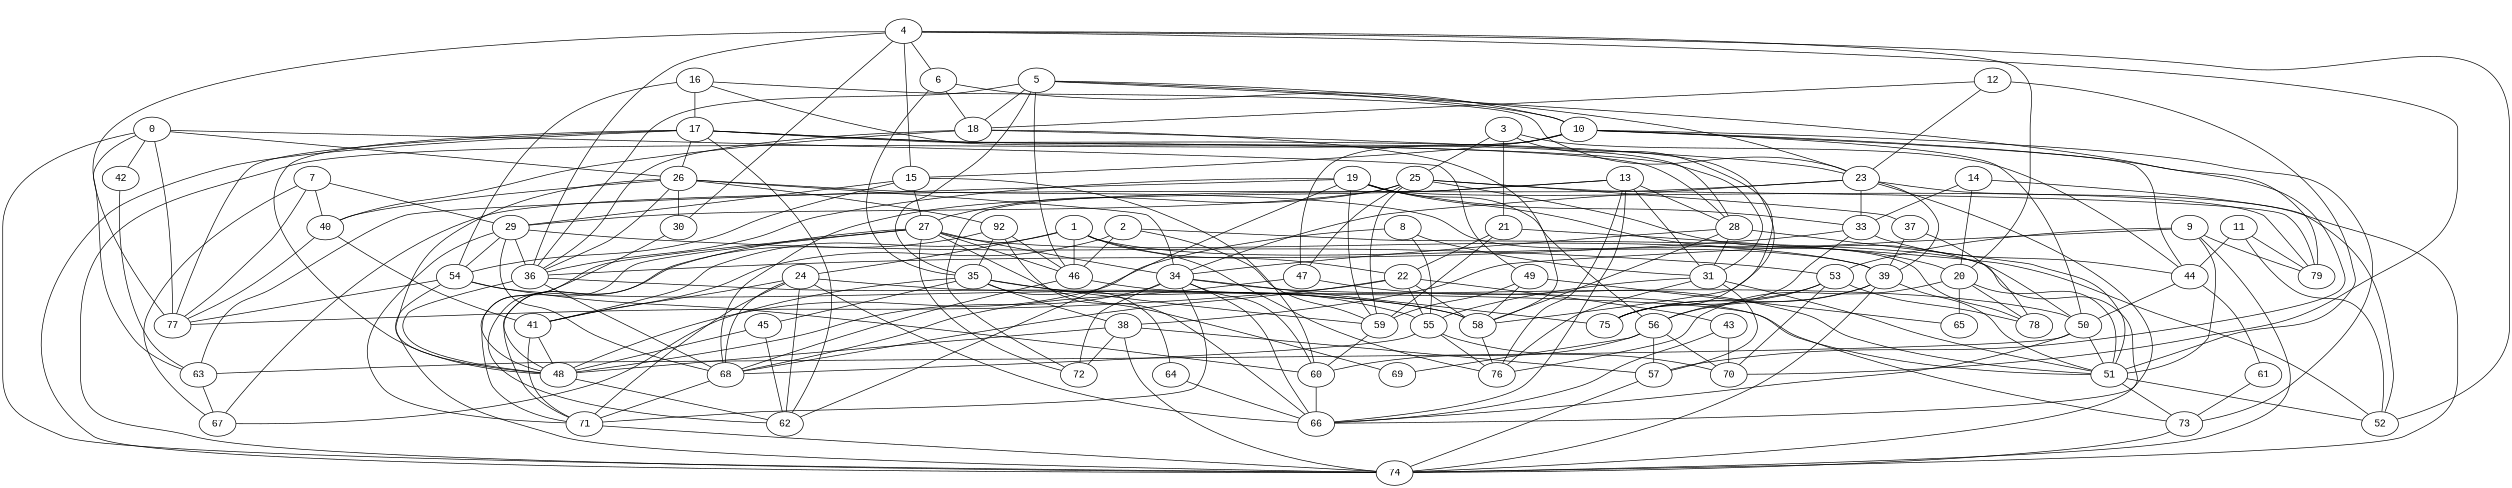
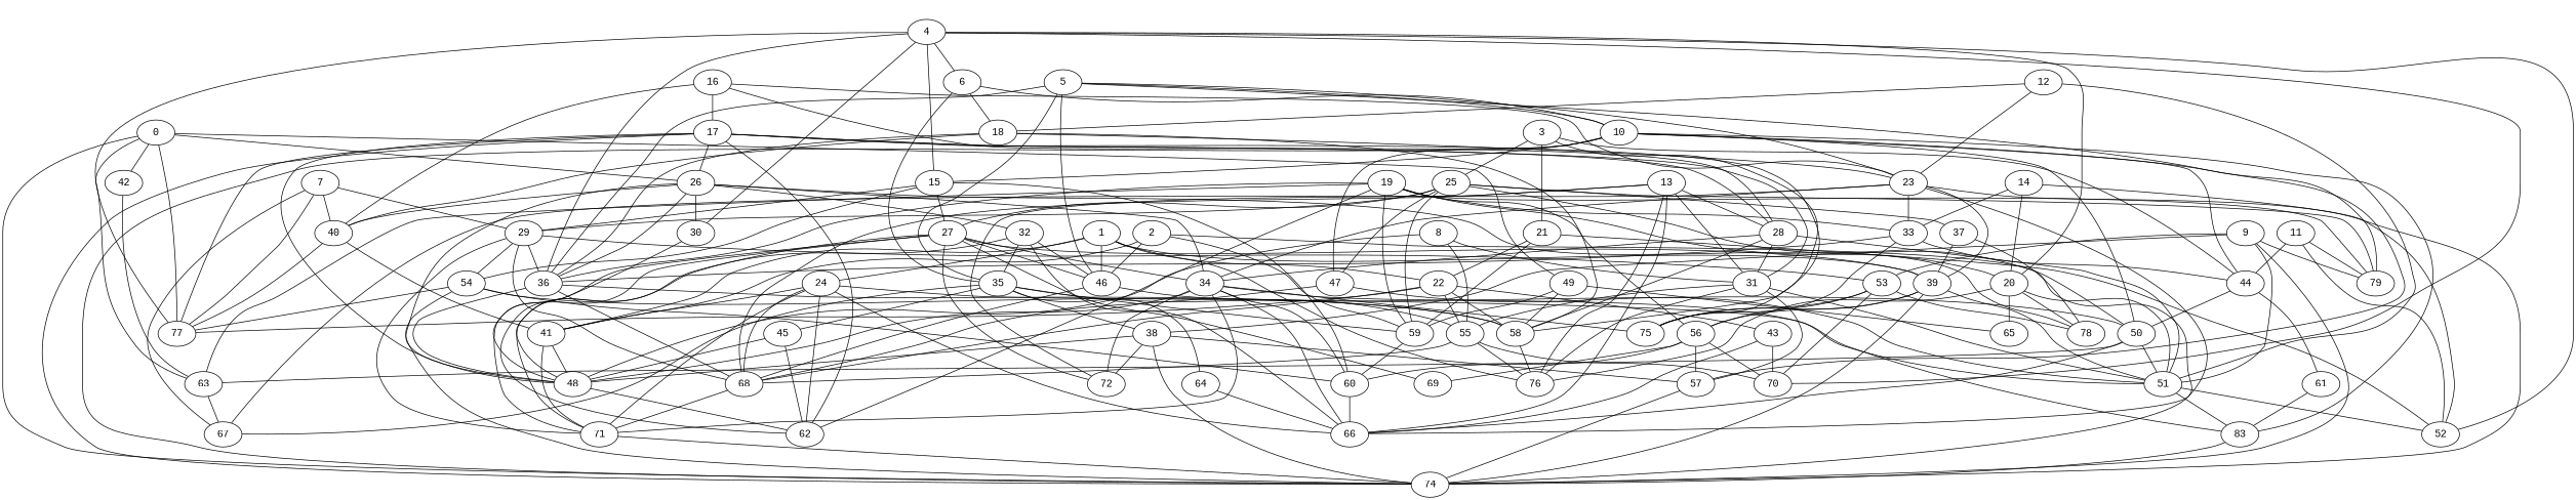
  strict graph {
    fontname="Liberation Mono"
    node [fontname="Liberation Mono" w=-16]
    edge [fontname="Liberation Mono" w=-10]
    0 [w=-13]
    26 [w=3]
    42 [w=3]
    49 [w=7]
    63 [w=-5]
    74 [w=-3]
    77 [w=-2]
    30 [w=-11]
    36 [w=-5]
    40 [w=5]
    48 [w=14]
    78 [w=12]
    34 [w=-15]
-   32 [w=16 label=92]
+   32 [w=16]
    59
    58 [w=-5]
    65 [w=-15]
    67 [w=11]
    68 [w=4]
    41 [w=-2]
    62 [w=11]
    66 [w=-13]
    71 [w=-4]
    75
    60 [w=16]
-   73 [w=-11]
+   73 [w=-11 label=83]
    72 [w=-12]
    46 [w=5]
    35 [w=9]
    76 [w=-15]
    22 [w=-6]
    1
    24 [w=-6]
    39 [w=16]
    55 [w=8]
    43 [w=12]
    51 [w=11]
    56 [w=-12]
    50 [w=2]
    70 [w=-10]
    52 [w=4]
    57 [w=9]
    69 [w=16]
    2 [w=6]
    3 [w=-8]
    21 [w=3]
    25
    44 [w=15]
    79 [w=-6]
    29 [w=4]
    47 [w=-15]
    27 [w=-2]
    37 [w=11]
    61 [w=6]
    54 [w=7]
    53 [w=-3]
    4 [w=6]
    6 [w=-2]
    15 [w=-11]
    20 [w=-8]
    10 [w=-14]
    18 [w=-7]
    23
    38
    45 [w=-8]
    64 [w=3]
    5 [w=9]
    33 [w=-13]
    7 [w=-12]
    8 [w=-11]
    31 [w=-10]
    9 [w=4]
    11 [w=4]
    12 [w=-6]
    13 [w=8]
    28 [w=-3]
    14 [w=-11]
    16 [w=3]
    17 [w=14]
    19 [w=2]
    0 -- 26 [w=-7]
    0 -- 42 [w=-12]
    0 -- 49 [w=11]
    0 -- 63 [w=5]
    0 -- 74 [w=10]
    0 -- 77 [w=-16]
    26 -- 30 [w=9]
    26 -- 36 [w=12]
    26 -- 40 [w=-11]
    26 -- 48 [w=5]
    26 -- 78 [w=15]
    26 -- 34 [w=15]
    26 -- 32 [w=-12]
    42 -- 63 [w=-5]
    49 -- 59 [w=-5]
    49 -- 58 [w=3]
    49 -- 65 [w=-6]
    63 -- 67 [w=-6]
    30 -- 48 [w=-6]
    36 -- 48
    36 -- 58 [w=15]
    36 -- 68 [w=14]
    40 -- 77 [w=-7]
    40 -- 41 [w=-12]
    48 -- 62 [w=13]
    34 -- 48 [w=16]
    34 -- 66 [w=-4]
    34 -- 71 [w=5]
    34 -- 75 [w=-15]
    34 -- 60 [w=15]
    34 -- 73 [w=4]
    34 -- 72 [w=-13]
    32 -- 66 [w=14]
    32 -- 71 [w=16]
    32 -- 46 [w=12]
    32 -- 35 [w=-15]
    59 -- 60 [w=-12]
    58 -- 76 [w=4]
    68 -- 71
    41 -- 48 [w=14]
    41 -- 71 [w=2]
    71 -- 74 [w=10]
    60 -- 66 [w=-12]
    73 -- 74 [w=15]
    46 -- 68 [w=2]
    46 -- 50 [w=-13]
    35 -- 59 [w=-13]
    35 -- 67 [w=-16]
    35 -- 55 [w=9]
    35 -- 38 [w=10]
    35 -- 45 [w=4]
    35 -- 64 [w=-12]
    22 -- 77 [w=3]
    22 -- 58 [w=13]
    22 -- 68 [w=11]
    22 -- 55 [w=-12]
    22 -- 43 [w=2]
    1 -- 41 [w=6]
    1 -- 46 [w=14]
    1 -- 76 [w=8]
    1 -- 22 [w=-5]
    1 -- 24 [w=16]
    1 -- 39 [w=13]
    24 -- 68 [w=14]
    24 -- 41
    24 -- 62 [w=14]
    24 -- 66 [w=-7]
    24 -- 71 [w=-4]
    24 -- 51 [w=-4]
    39 -- 74 [w=-16]
    39 -- 75 [w=5]
    39 -- 51 [w=-11]
    39 -- 56 [w=-9]
    55 -- 68 [w=-9]
    55 -- 76 [w=13]
    55 -- 70
    43 -- 66 [w=-5]
    43 -- 70 [w=-3]
    51 -- 73 [w=-8]
    51 -- 52 [w=16]
    56 -- 60 [w=-16]
    56 -- 70 [w=10]
    56 -- 57 [w=7]
    56 -- 69
    50 -- 63 [w=11]
    50 -- 66 [w=8]
    50 -- 51 [w=-3]
    57 -- 74 [w=15]
    2 -- 74 [w=6]
    2 -- 59 [w=2]
    2 -- 41 [w=-9]
    2 -- 46 [w=11]
    3 -- 58 [w=2]
    3 -- 21 [w=16]
    3 -- 25 [w=-6]
    3 -- 44 [w=9]
    21 -- 59 [w=-7]
    21 -- 22 [w=4]
    21 -- 52 [w=-2]
    25 -- 59 [w=10]
    25 -- 50 [w=5]
    25 -- 79 [w=-16]
    25 -- 29 [w=-6]
    25 -- 47 [w=-3]
    25 -- 27 [w=-11]
    25 -- 37 [w=12]
    44 -- 50
    44 -- 61 [w=6]
    29 -- 36 [w=13]
    29 -- 68 [w=6]
    29 -- 71 [w=13]
    29 -- 54 [w=-14]
    29 -- 53 [w=-9]
    47 -- 68
    47 -- 51 [w=10]
    27 -- 48 [w=-12]
    27 -- 34 [w=10]
    27 -- 62 [w=-15]
    27 -- 71 [w=12]
    27 -- 72 [w=-15]
    27 -- 46
    27 -- 39 [w=-9]
    27 -- 69 [w=-12]
    37 -- 78 [w=11]
    37 -- 39 [w=14]
    61 -- 73 [w=9]
    54 -- 74 [w=-9]
    54 -- 77 [w=3]
    54 -- 58 [w=16]
    54 -- 60 [w=-3]
    53 -- 78 [w=-4]
    53 -- 75 [w=-6]
    53 -- 56 [w=-14]
    53 -- 70 [w=-3]
    4 -- 77 [w=4]
    4 -- 30 [w=5]
    4 -- 36 [w=7]
    4 -- 70 [w=14]
    4 -- 52 [w=15]
    4 -- 6 [w=11]
    4 -- 15 [w=15]
    4 -- 20 [w=9]
    6 -- 35 [w=11]
    6 -- 10 [w=11]
    6 -- 18 [w=9]
    15 -- 60 [w=14]
    15 -- 29 [w=3]
    15 -- 27 [w=-12]
    15 -- 54 [w=7]
    20 -- 78 [w=8]
    20 -- 65 [w=-2]
    20 -- 76 [w=-15]
    20 -- 51 [w=-4]
    10 -- 74 [w=5]
    10 -- 73 [w=7]
    10 -- 50 [w=7]
    10 -- 57 [w=3]
    10 -- 44 [w=-15]
    10 -- 47 [w=-7]
    10 -- 15 [w=-8]
    18 -- 36 [w=-3]
    18 -- 40 [w=-13]
    18 -- 58 [w=9]
    18 -- 23 [w=-9]
    23 -- 74 [w=-4]
    23 -- 34 [w=8]
    23 -- 67 [w=12]
    23 -- 66 [w=2]
    23 -- 39
    23 -- 33
    38 -- 74 [w=-8]
    38 -- 48
    38 -- 72 [w=-8]
    38 -- 57 [w=9]
    45 -- 48 [w=3]
    45 -- 62 [w=-12]
    64 -- 66 [w=-14]
    5 -- 36 [w=-3]
    5 -- 46 [w=13]
    5 -- 35 [w=-15]
    5 -- 79 [w=10]
    5 -- 10 [w=-16]
-   5 -- 18 [w=10]
    5 -- 23 [w=-9]
    33 -- 36 [w=7]
    33 -- 75 [w=-16]
    33 -- 44 [w=7]
    7 -- 77 [w=14]
    7 -- 40 [w=16]
    7 -- 67 [w=15]
    7 -- 29 [w=-4]
    8 -- 48 [w=11]
    8 -- 55 [w=-4]
    8 -- 31 [w=3]
    31 -- 76 [w=-5]
    31 -- 55 [w=-3]
    31 -- 51 [w=8]
    31 -- 57 [w=15]
    9 -- 74 [w=-5]
    9 -- 51 [w=4]
    9 -- 79 [w=-4]
    9 -- 53 [w=13]
    9 -- 38 [w=6]
    11 -- 52 [w=-12]
    11 -- 44 [w=-13]
    11 -- 79 [w=-11]
    12 -- 51 [w=3]
    12 -- 18
    12 -- 23 [w=-2]
    13 -- 68 [w=10]
    13 -- 66 [w=-9]
    13 -- 72 [w=4]
    13 -- 76 [w=-5]
    13 -- 31 [w=-13]
    13 -- 28 [w=2]
    28 -- 34 [w=-2]
    28 -- 58
    28 -- 51 [w=10]
    28 -- 31 [w=2]
    14 -- 52 [w=9]
    14 -- 20 [w=7]
    14 -- 33 [w=11]
-   16 -- 54 [w=-11]
+   16 -- 40 [w=-11]
    16 -- 23 [w=-12]
    16 -- 28 [w=9]
    16 -- 17 [w=5]
    17 -- 26 [w=-5]
    17 -- 74 [w=-11]
    17 -- 77 [w=10]
    17 -- 48 [w=3]
    17 -- 62 [w=-11]
    17 -- 75 [w=13]
    17 -- 31 [w=8]
    17 -- 28 [w=-6]
    19 -- 63 [w=-13]
    19 -- 36 [w=-3]
    19 -- 59 [w=-13]
    19 -- 62 [w=-6]
    19 -- 56 [w=13]
    19 -- 79
    19 -- 20 [w=-9]
    19 -- 33 [w=-7]
  }
